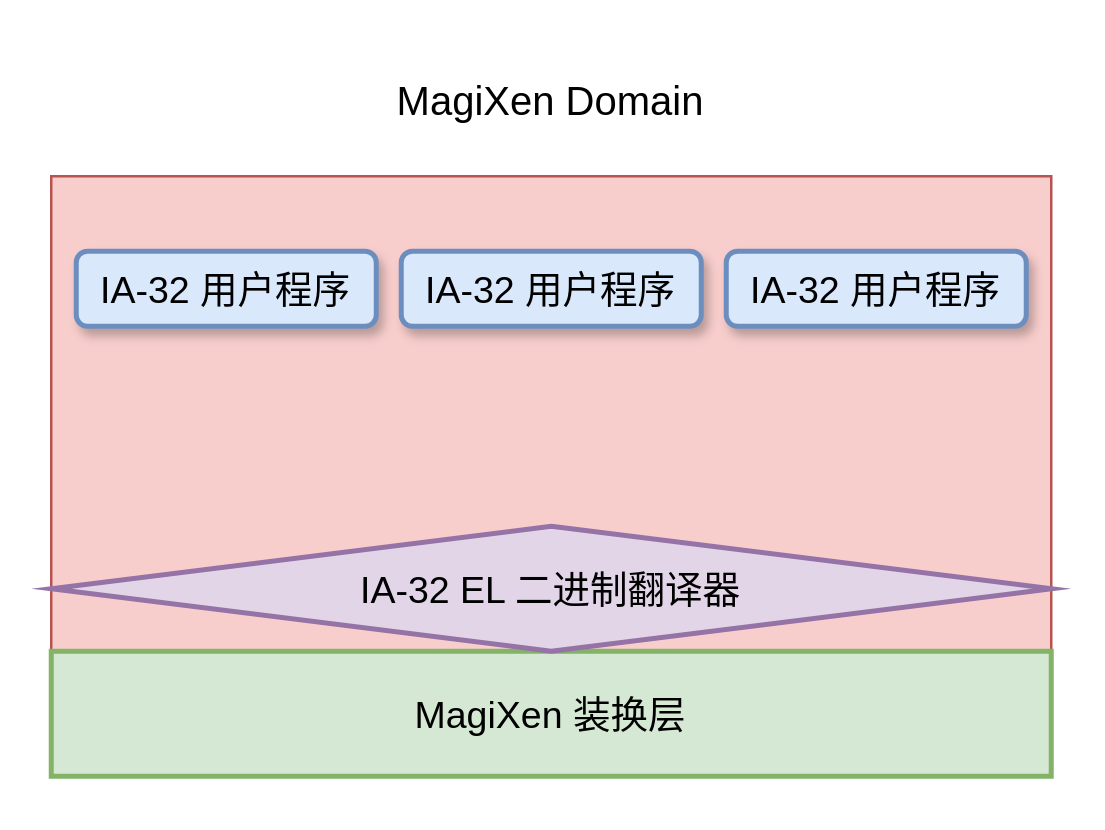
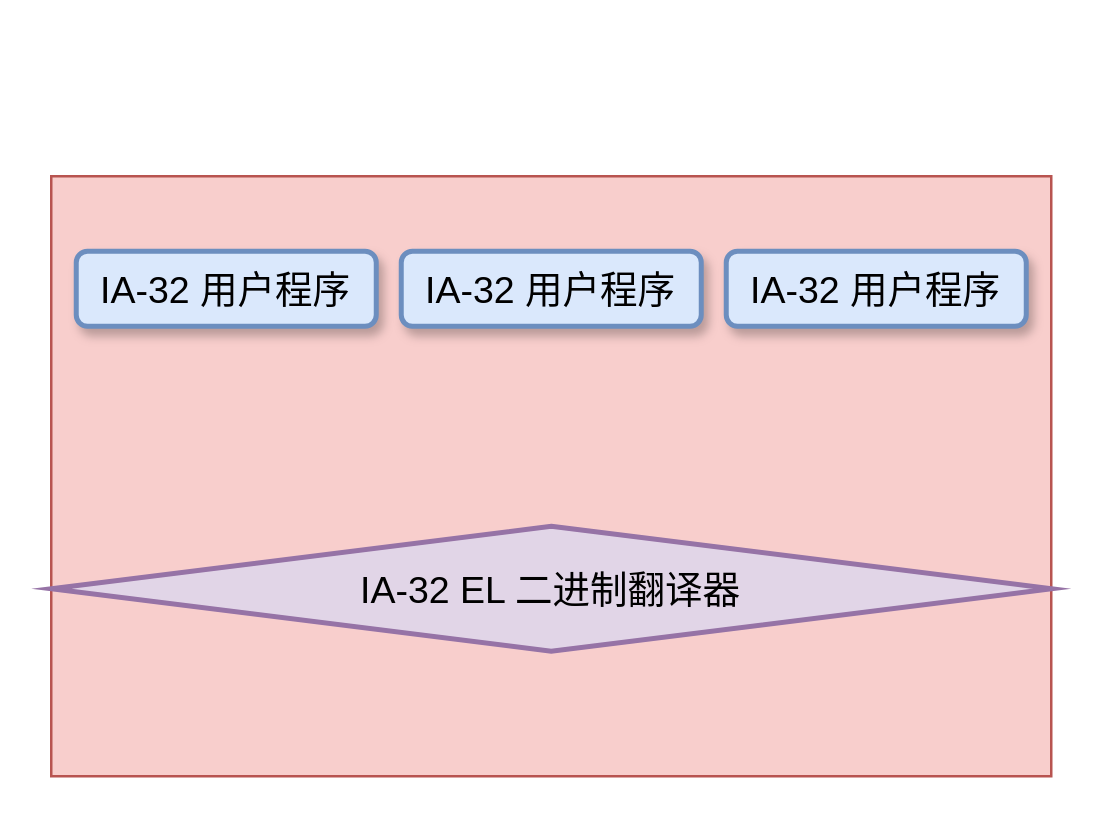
  <mxCell id="0" />
  <mxCell id="1" parent="0" />
  <mxCell id="2" value="" style="rounded=0;whiteSpace=wrap;html=1;fillColor=#f8cecc;strokeColor=#b85450;" parent="1" vertex="1"><mxGeometry x="20" y="70" width="400" height="240" as="geometry" /></mxCell>
  <mxCell id="3" value="IA-32 用户程序" style="rounded=1;whiteSpace=wrap;html=1;fillColor=#dae8fc;strokeColor=#6c8ebf;fontSize=15;strokeWidth=2;glass=0;sketch=0;shadow=1;" parent="1" vertex="1"><mxGeometry x="30" y="100" width="120" height="30" as="geometry" /></mxCell>
- <mxCell id="4" value="MagiXen Domain" style="text;html=1;strokeColor=none;fillColor=none;align=center;verticalAlign=middle;whiteSpace=wrap;rounded=0;fontSize=16;" parent="1" vertex="1"><mxGeometry x="20" y="20" width="400" height="40" as="geometry" /></mxCell>
- <mxCell id="5" value="MagiXen 装换层" style="rounded=0;whiteSpace=wrap;html=1;fillColor=#d5e8d4;strokeColor=#82b366;fontSize=15;strokeWidth=2;glass=0;sketch=0;shadow=0;" parent="1" vertex="1"><mxGeometry x="20" y="260" width="400" height="50" as="geometry" /></mxCell>
  <mxCell id="6" value="IA-32 用户程序" style="rounded=1;whiteSpace=wrap;html=1;fillColor=#dae8fc;strokeColor=#6c8ebf;fontSize=15;strokeWidth=2;glass=0;sketch=0;shadow=1;" parent="1" vertex="1"><mxGeometry x="160" y="100" width="120" height="30" as="geometry" /></mxCell>
  <mxCell id="7" value="IA-32 EL 二进制翻译器" style="rhombus;whiteSpace=wrap;html=1;fillColor=#e1d5e7;strokeColor=#9673a6;fontSize=15;strokeWidth=2;glass=0;sketch=0;shadow=0;" parent="1" vertex="1"><mxGeometry x="20" y="210" width="400" height="50" as="geometry" /></mxCell>
  <mxCell id="8" value="IA-32 用户程序" style="rounded=1;whiteSpace=wrap;html=1;fillColor=#dae8fc;strokeColor=#6c8ebf;fontSize=15;strokeWidth=2;glass=0;sketch=0;shadow=1;" parent="1" vertex="1"><mxGeometry x="290" y="100" width="120" height="30" as="geometry" /></mxCell>
